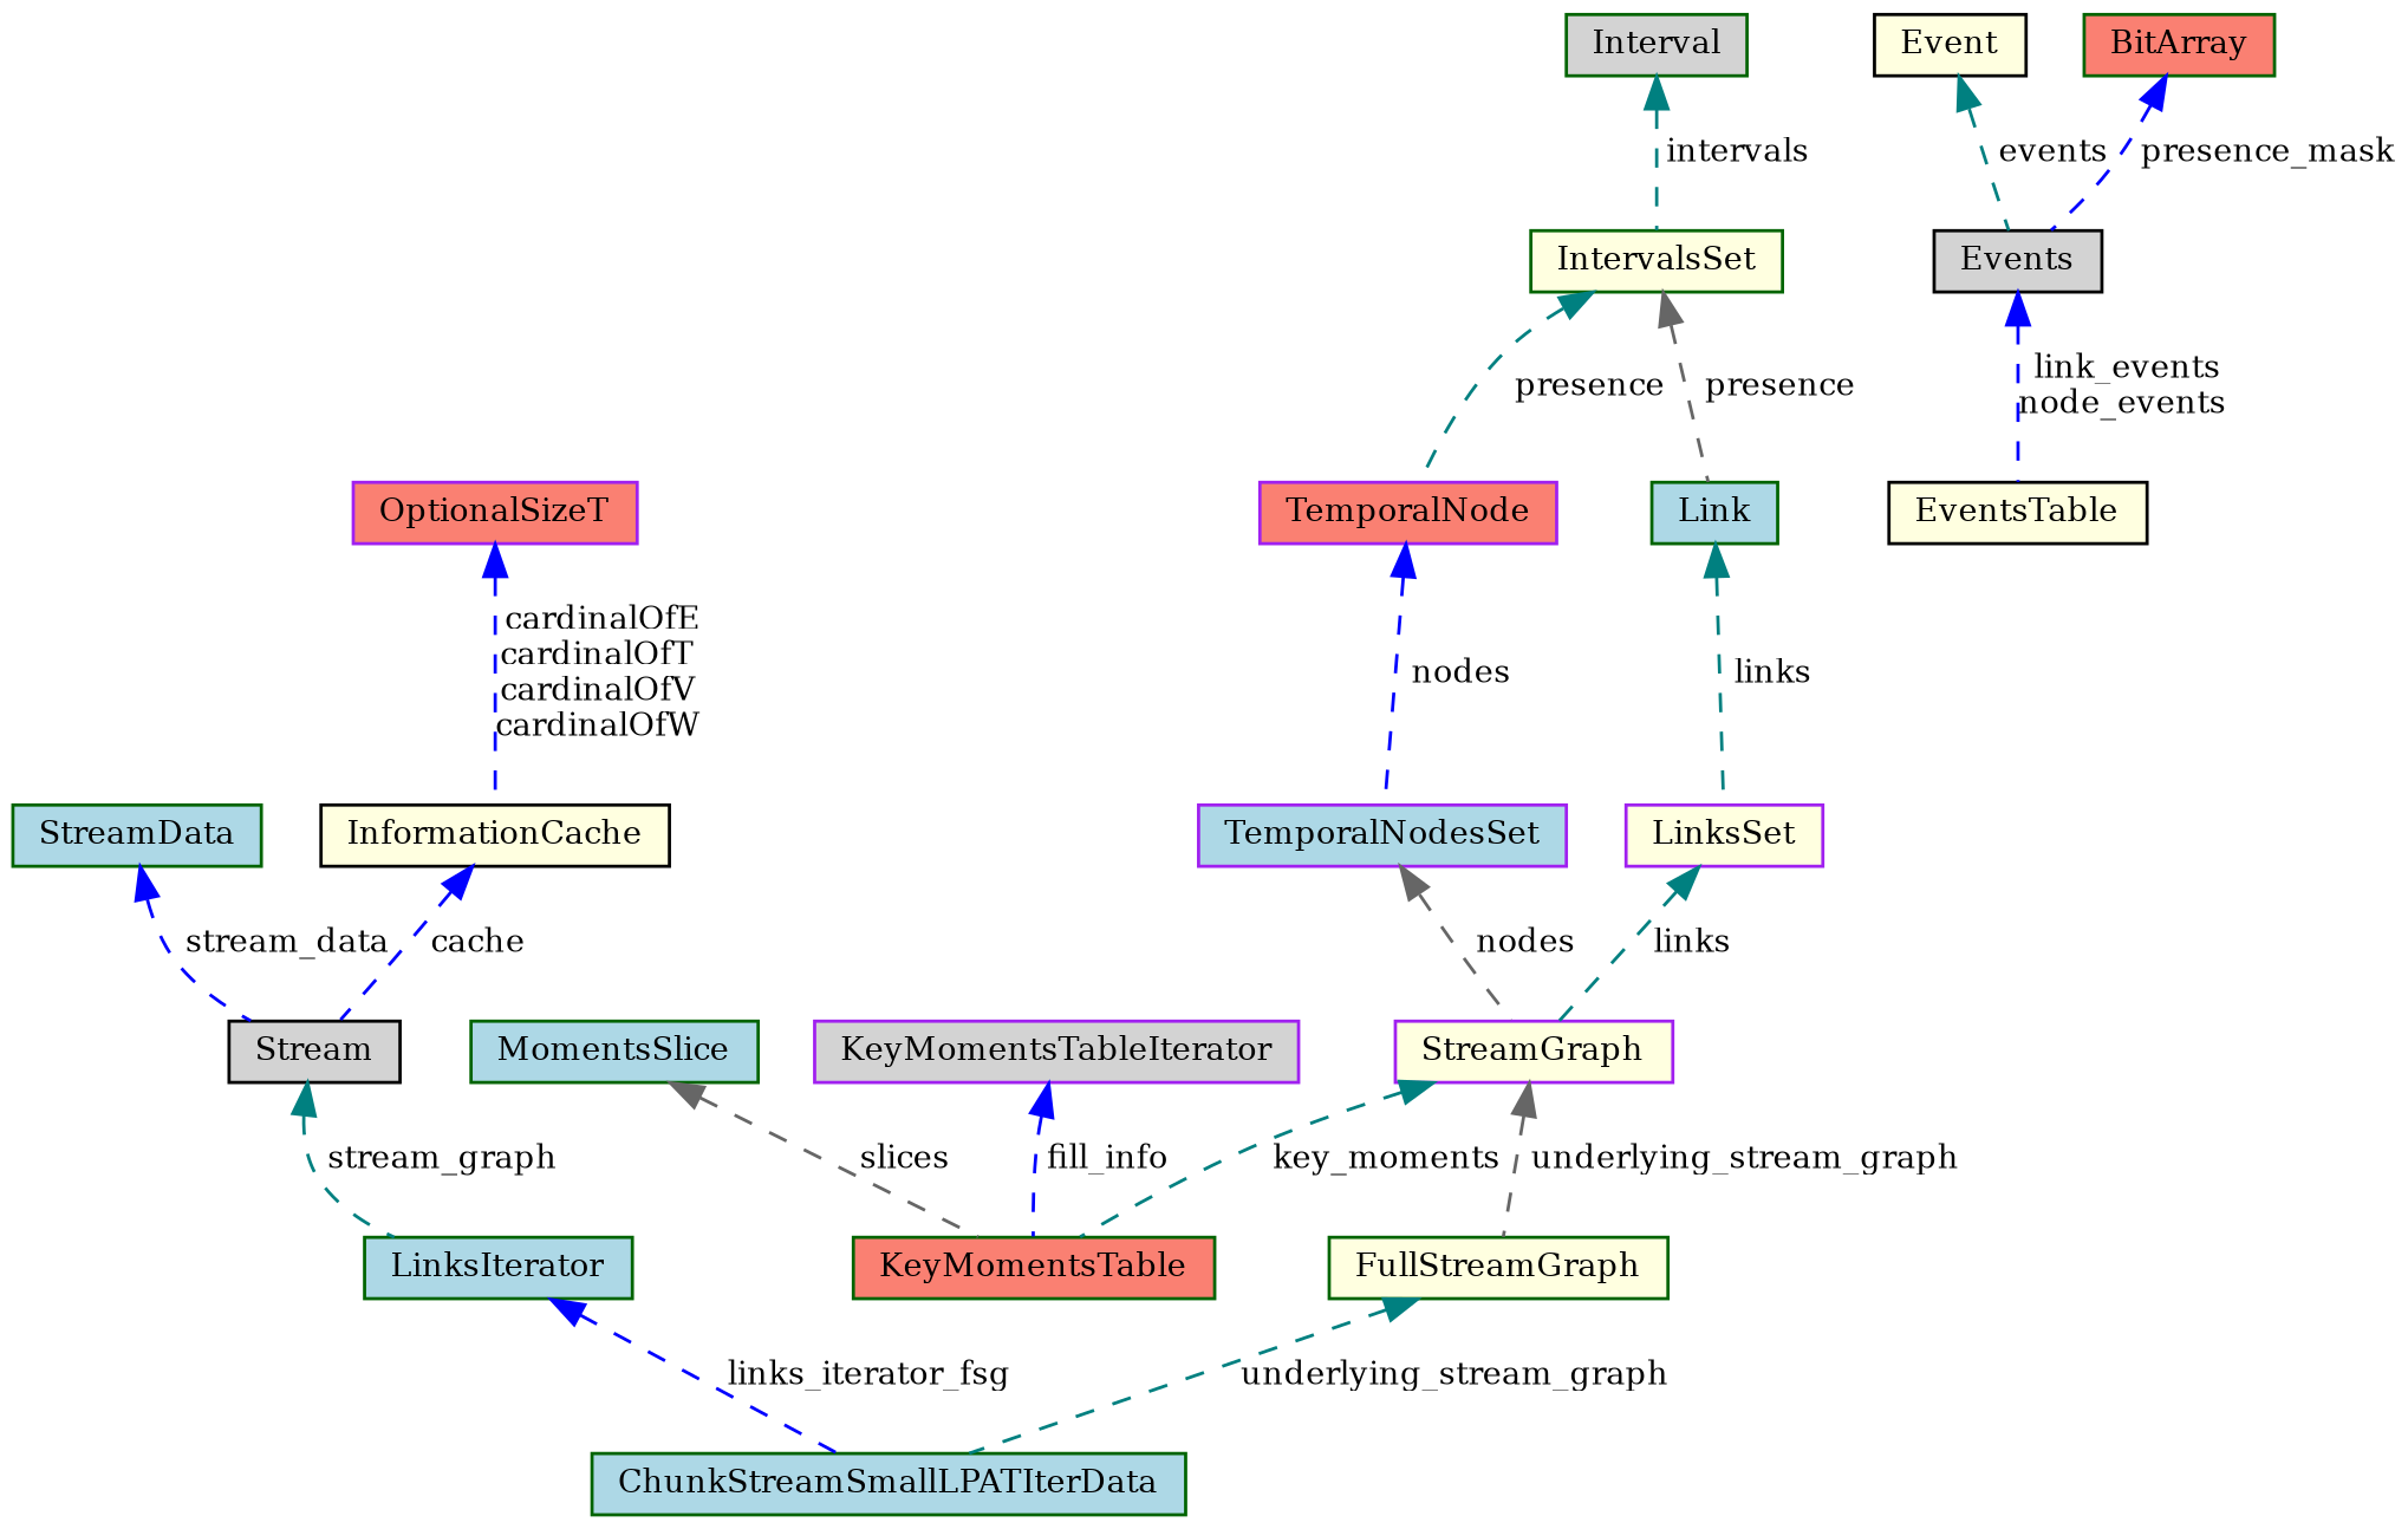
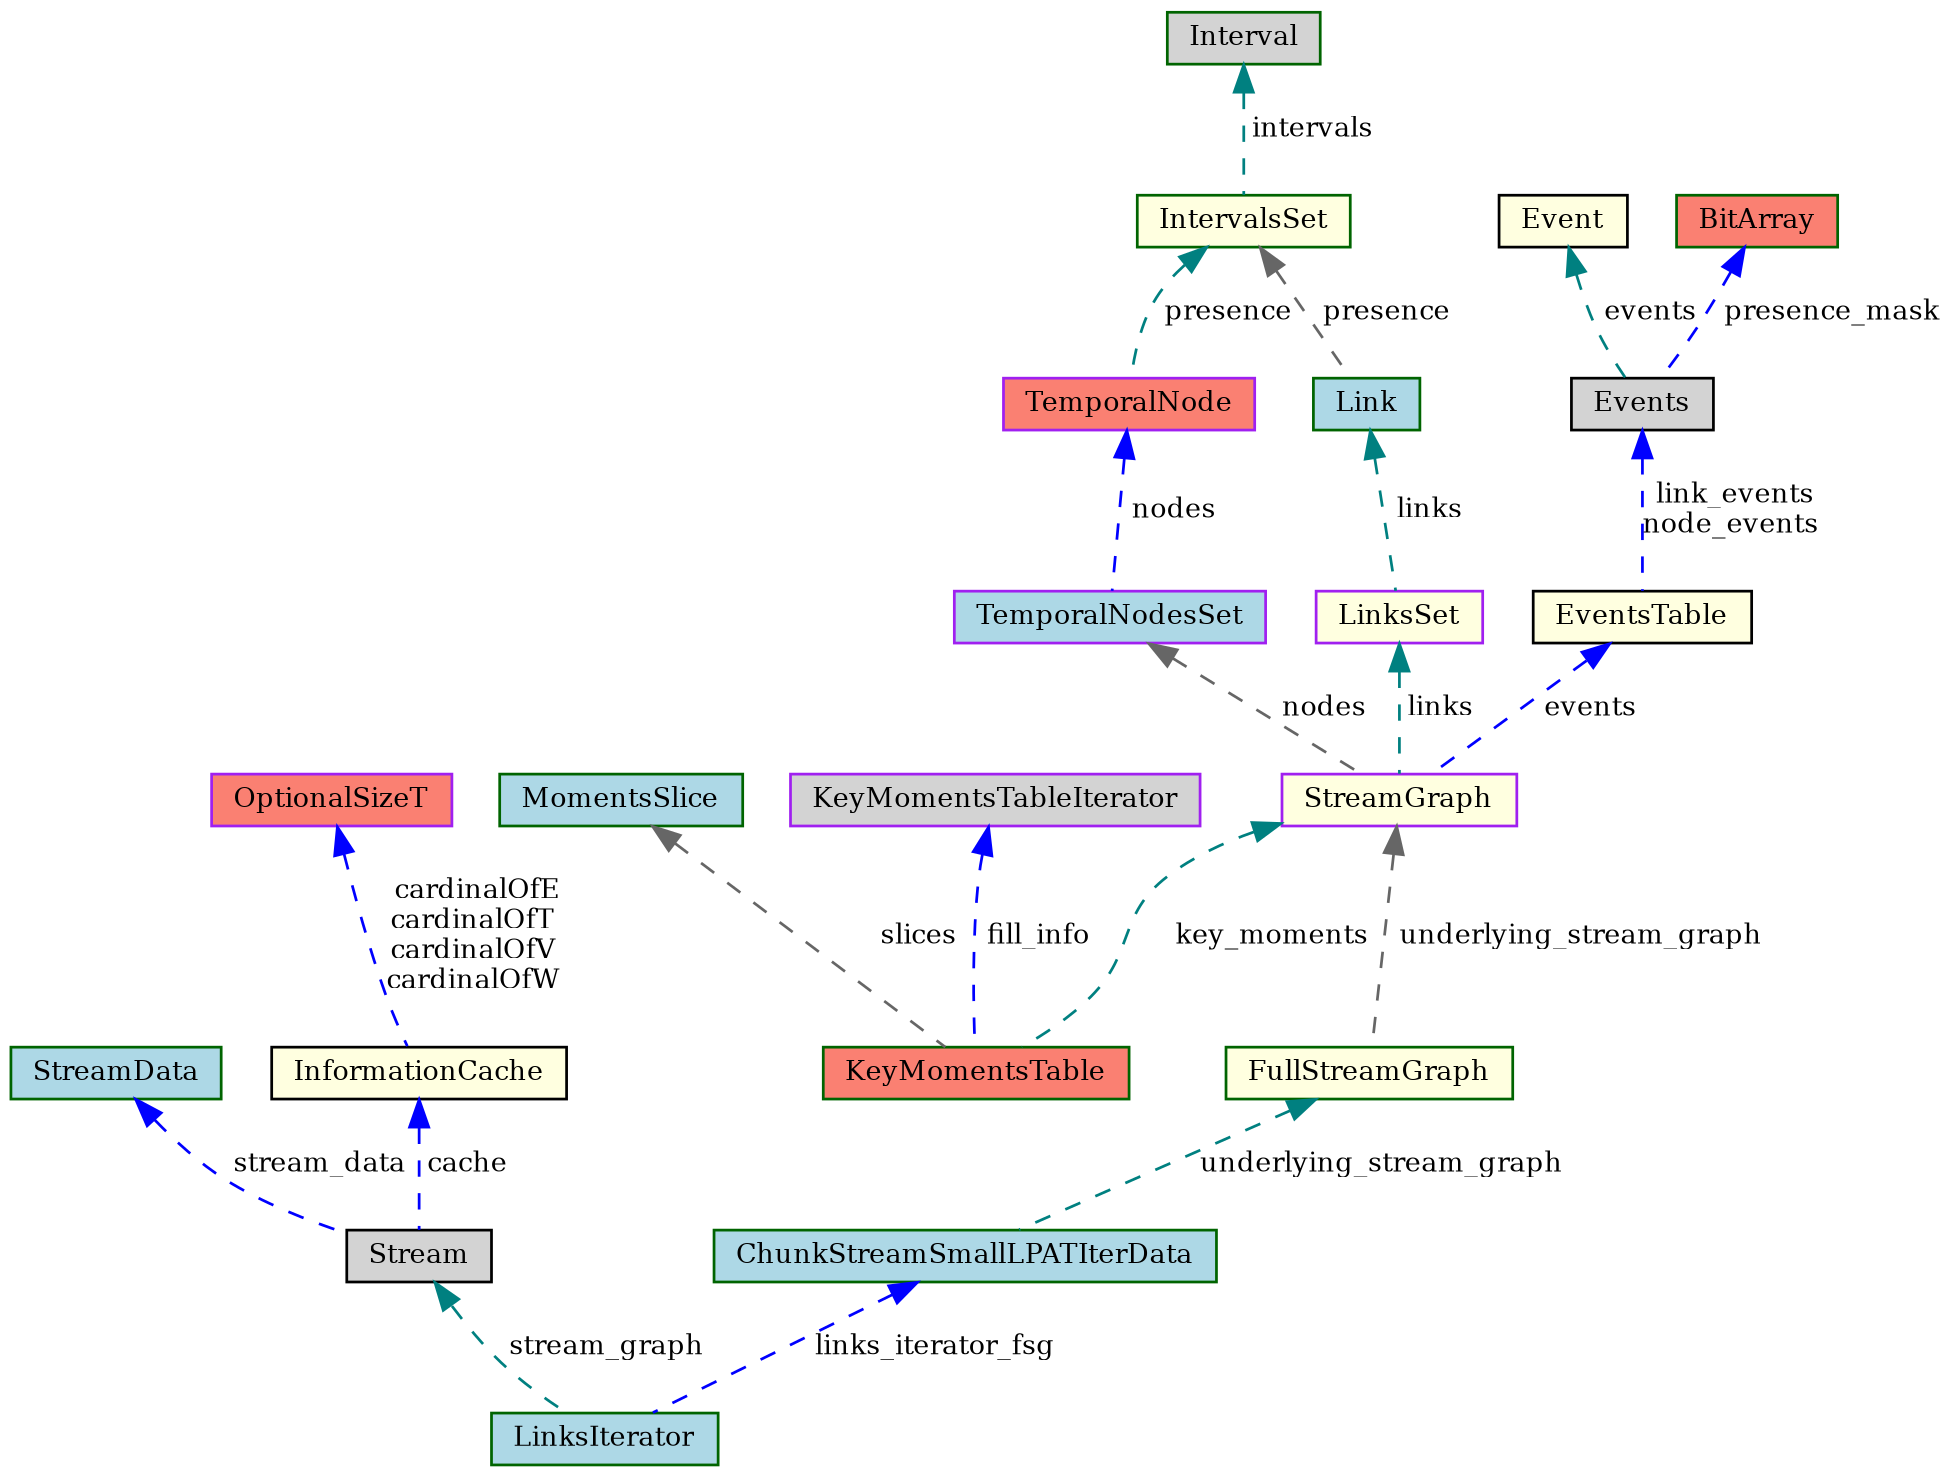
  digraph {
    fontname="DejaVu Serif"
    node [color=darkgreen fillcolor=lightyellow fontname="DejaVu Serif" fontsize=10 shape=record style=filled]
    edge [color=blue dir=back fontname="DejaVu Serif" fontsize=10 labelfontname=Helvetica labelfontsize=10 style=dashed]
    n1 [fillcolor=lightblue fontcolor=black height=0.2 label=ChunkStreamSmallLPATIterData width=0.4]
    n2 [fillcolor=lightblue height=0.2 label=LinksIterator width=0.4]
    n3 [color=black fillcolor=lightgrey height=0.2 label=Stream width=0.4]
    n4 [fillcolor=lightblue height=0.2 label=StreamData width=0.4]
    n5 [color=black height=0.2 label=InformationCache width=0.4]
    n6 [color=purple fillcolor=salmon height=0.2 label=OptionalSizeT width=0.4]
    n7 [height=0.2 label=FullStreamGraph width=0.4]
    n8 [color=purple height=0.2 label=StreamGraph width=0.4]
    n9 [fillcolor=salmon height=0.2 label=KeyMomentsTable width=0.4]
    n10 [fillcolor=lightblue height=0.2 label=MomentsSlice width=0.4]
    n11 [color=purple fillcolor=lightgrey height=0.2 label=KeyMomentsTableIterator width=0.4]
    n12 [color=purple fillcolor=lightblue height=0.2 label=TemporalNodesSet width=0.4]
    n13 [color=purple fillcolor=salmon height=0.2 label=TemporalNode width=0.4]
    n14 [height=0.2 label=IntervalsSet width=0.4]
    n15 [fillcolor=lightblue height=0.2 label=Link width=0.4]
    n16 [color=purple height=0.2 label=LinksSet width=0.4]
    n17 [fillcolor=lightgrey height=0.2 label=Interval width=0.4]
    n18 [color=black height=0.2 label=EventsTable width=0.4]
    n19 [color=black fillcolor=lightgrey height=0.2 label=Events width=0.4]
    n20 [color=black height=0.2 label=Event width=0.4]
    n21 [fillcolor=salmon height=0.2 label=BitArray width=0.4]
-   n2 -> n1 [label=" links_iterator_fsg"]
+   n1 -> n2 [label=" links_iterator_fsg"]
    n3 -> n2 [color=teal label=" stream_graph"]
    n4 -> n3 [label=" stream_data"]
    n5 -> n3 [label=" cache"]
    n6 -> n5 [label=" cardinalOfE\ncardinalOfT\ncardinalOfV\ncardinalOfW"]
    n7 -> n1 [color=teal label=" underlying_stream_graph"]
    n8 -> n7 [color=gray40 label=" underlying_stream_graph"]
    n8 -> n9 [color=teal label=" key_moments"]
    n10 -> n9 [color=gray40 label=" slices"]
    n11 -> n9 [label=" fill_info"]
    n12 -> n8 [color=gray40 label=" nodes"]
    n13 -> n12 [label=" nodes"]
    n14 -> n13 [color=teal label=" presence"]
    n14 -> n15 [color=gray40 label=" presence"]
    n15 -> n16 [color=teal label=" links"]
    n16 -> n8 [color=teal label=" links"]
    n17 -> n14 [color=teal label=" intervals"]
+   n18 -> n8 [label=" events"]
    n19 -> n18 [label=" link_events\nnode_events"]
    n20 -> n19 [color=teal label=" events"]
    n21 -> n19 [label=" presence_mask"]
  }
